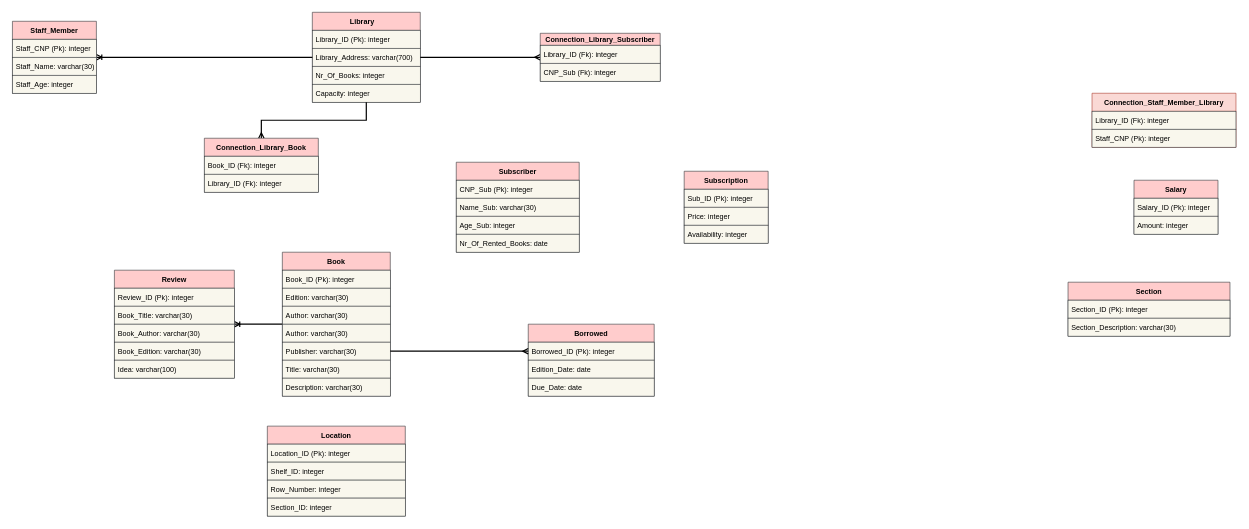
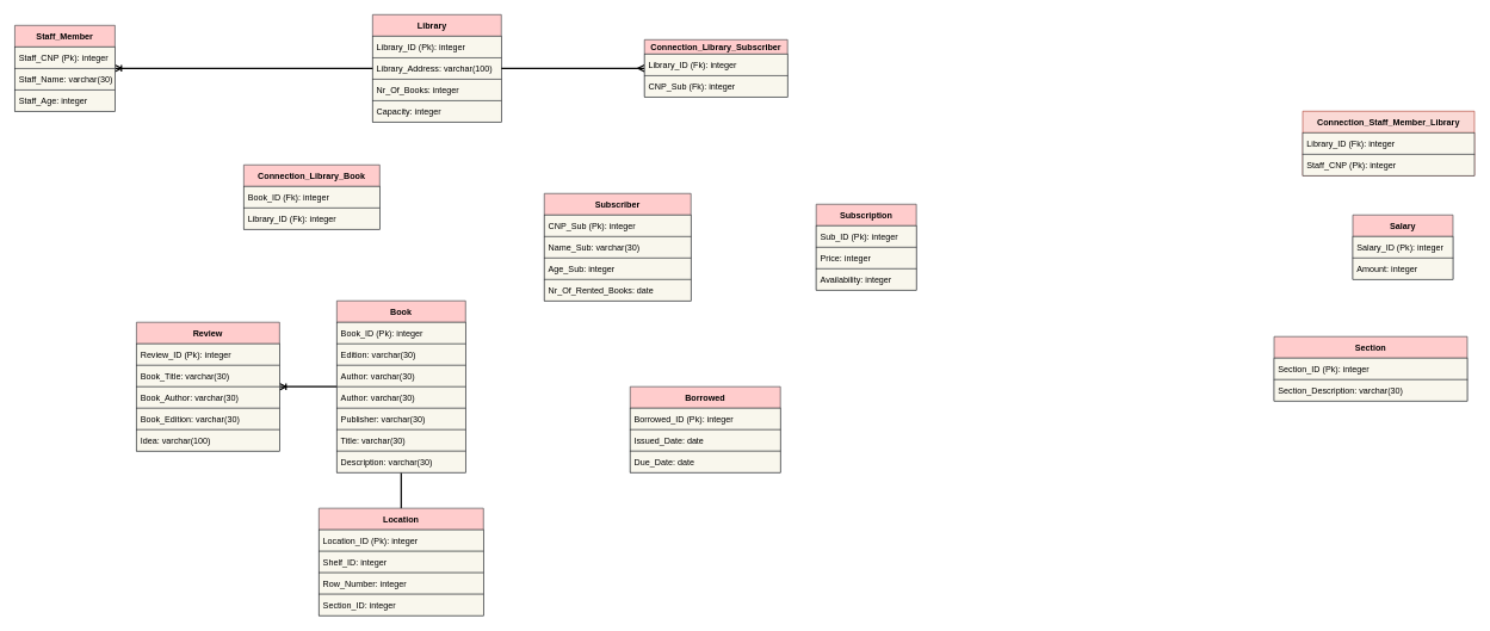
  <mxCell id="0" />
  <mxCell id="1" parent="0" />
  <mxCell id="2" value="Library    " style="swimlane;fontStyle=1;childLayout=stackLayout;horizontal=1;startSize=30;horizontalStack=0;resizeParent=1;resizeParentMax=0;resizeLast=0;collapsible=1;marginBottom=0;fillColor=#ffcccc;strokeColor=#36393d;" parent="1" vertex="1"><mxGeometry x="520" width="180" height="150" as="geometry" y="20" /></mxCell>
  <mxCell id="3" value="Library_ID (Pk): integer" style="text;strokeColor=#36393d;fillColor=#f9f7ed;align=left;verticalAlign=middle;spacingLeft=4;spacingRight=4;overflow=hidden;points=[[0,0.5],[1,0.5]];portConstraint=eastwest;rotatable=0;" parent="2" vertex="1"><mxGeometry y="30" width="180" height="30" as="geometry" /></mxCell>
- <mxCell id="4" value="Library_Address: varchar(700)" style="text;strokeColor=#36393d;fillColor=#f9f7ed;align=left;verticalAlign=middle;spacingLeft=4;spacingRight=4;overflow=hidden;points=[[0,0.5],[1,0.5]];portConstraint=eastwest;rotatable=0;" parent="2" vertex="1"><mxGeometry y="60" width="180" height="30" as="geometry" /></mxCell>
+ <mxCell id="4" value="Library_Address: varchar(100)" style="text;strokeColor=#36393d;fillColor=#f9f7ed;align=left;verticalAlign=middle;spacingLeft=4;spacingRight=4;overflow=hidden;points=[[0,0.5],[1,0.5]];portConstraint=eastwest;rotatable=0;" parent="2" vertex="1"><mxGeometry y="60" width="180" height="30" as="geometry" /></mxCell>
  <mxCell id="5" value="Nr_Of_Books: integer" style="text;strokeColor=#36393d;fillColor=#f9f7ed;align=left;verticalAlign=middle;spacingLeft=4;spacingRight=4;overflow=hidden;points=[[0,0.5],[1,0.5]];portConstraint=eastwest;rotatable=0;" parent="2" vertex="1"><mxGeometry y="90" width="180" height="30" as="geometry" /></mxCell>
  <mxCell id="6" value="Capacity: integer" style="text;strokeColor=#36393d;fillColor=#f9f7ed;align=left;verticalAlign=middle;spacingLeft=4;spacingRight=4;overflow=hidden;points=[[0,0.5],[1,0.5]];portConstraint=eastwest;rotatable=0;" parent="2" vertex="1"><mxGeometry y="120" width="180" height="30" as="geometry" /></mxCell>
  <mxCell id="7" value="Subscriber" style="swimlane;fontStyle=1;childLayout=stackLayout;horizontal=1;startSize=30;horizontalStack=0;resizeParent=1;resizeParentMax=0;resizeLast=0;collapsible=1;marginBottom=0;fillColor=#ffcccc;strokeColor=#36393d;" parent="1" vertex="1"><mxGeometry x="760" y="270" width="205" height="150" as="geometry" /></mxCell>
  <mxCell id="8" value="CNP_Sub (Pk): integer" style="text;strokeColor=#36393d;fillColor=#f9f7ed;align=left;verticalAlign=middle;spacingLeft=4;spacingRight=4;overflow=hidden;points=[[0,0.5],[1,0.5]];portConstraint=eastwest;rotatable=0;" parent="7" vertex="1"><mxGeometry y="30" width="205" height="30" as="geometry" /></mxCell>
  <mxCell id="9" value="Name_Sub: varchar(30)" style="text;strokeColor=#36393d;fillColor=#f9f7ed;align=left;verticalAlign=middle;spacingLeft=4;spacingRight=4;overflow=hidden;points=[[0,0.5],[1,0.5]];portConstraint=eastwest;rotatable=0;" parent="7" vertex="1"><mxGeometry y="60" width="205" height="30" as="geometry" /></mxCell>
  <mxCell id="10" value="Age_Sub: integer" style="text;strokeColor=#36393d;fillColor=#f9f7ed;align=left;verticalAlign=middle;spacingLeft=4;spacingRight=4;overflow=hidden;points=[[0,0.5],[1,0.5]];portConstraint=eastwest;rotatable=0;" parent="7" vertex="1"><mxGeometry y="90" width="205" height="30" as="geometry" /></mxCell>
  <mxCell id="11" value="Nr_Of_Rented_Books: date" style="text;strokeColor=#36393d;fillColor=#f9f7ed;align=left;verticalAlign=middle;spacingLeft=4;spacingRight=4;overflow=hidden;points=[[0,0.5],[1,0.5]];portConstraint=eastwest;rotatable=0;" parent="7" vertex="1"><mxGeometry y="120" width="205" height="30" as="geometry" /></mxCell>
  <mxCell id="12" value="Subscription" style="swimlane;fontStyle=1;childLayout=stackLayout;horizontal=1;startSize=30;horizontalStack=0;resizeParent=1;resizeParentMax=0;resizeLast=0;collapsible=1;marginBottom=0;fillColor=#ffcccc;strokeColor=#36393d;" parent="1" vertex="1"><mxGeometry x="1140" y="285" width="140" height="120" as="geometry" /></mxCell>
  <mxCell id="13" value="Sub_ID (Pk): integer" style="text;strokeColor=#36393d;fillColor=#f9f7ed;align=left;verticalAlign=middle;spacingLeft=4;spacingRight=4;overflow=hidden;points=[[0,0.5],[1,0.5]];portConstraint=eastwest;rotatable=0;" parent="12" vertex="1"><mxGeometry y="30" width="140" height="30" as="geometry" /></mxCell>
  <mxCell id="14" value="Price: integer" style="text;strokeColor=#36393d;fillColor=#f9f7ed;align=left;verticalAlign=middle;spacingLeft=4;spacingRight=4;overflow=hidden;points=[[0,0.5],[1,0.5]];portConstraint=eastwest;rotatable=0;" parent="12" vertex="1"><mxGeometry y="60" width="140" height="30" as="geometry" /></mxCell>
  <mxCell id="15" value="Availability: integer" style="text;strokeColor=#36393d;fillColor=#f9f7ed;align=left;verticalAlign=middle;spacingLeft=4;spacingRight=4;overflow=hidden;points=[[0,0.5],[1,0.5]];portConstraint=eastwest;rotatable=0;" parent="12" vertex="1"><mxGeometry y="90" width="140" height="30" as="geometry" /></mxCell>
+ <mxCell id="16" style="edgeStyle=orthogonalEdgeStyle;rounded=0;orthogonalLoop=1;jettySize=auto;html=1;startArrow=none;startFill=0;endArrow=none;endFill=0;strokeColor=default;strokeWidth=2;" parent="1" source="18" target="41" edge="1"><mxGeometry relative="1" as="geometry" /></mxCell>
  <mxCell id="17" style="edgeStyle=orthogonalEdgeStyle;rounded=0;orthogonalLoop=1;jettySize=auto;html=1;startArrow=none;startFill=0;endArrow=ERoneToMany;endFill=0;strokeColor=default;strokeWidth=2;" parent="1" source="18" target="35" edge="1"><mxGeometry relative="1" as="geometry"><Array as="points"><mxPoint x="360" y="585" /><mxPoint x="360" y="585" /></Array></mxGeometry></mxCell>
  <mxCell id="18" value="Book" style="swimlane;fontStyle=1;childLayout=stackLayout;horizontal=1;startSize=30;horizontalStack=0;resizeParent=1;resizeParentMax=0;resizeLast=0;collapsible=1;marginBottom=0;fillColor=#ffcccc;strokeColor=#36393d;" parent="1" vertex="1"><mxGeometry x="470" y="420" width="180" height="240" as="geometry" /></mxCell>
  <mxCell id="19" value="Book_ID (Pk): integer" style="text;strokeColor=#36393d;fillColor=#f9f7ed;align=left;verticalAlign=middle;spacingLeft=4;spacingRight=4;overflow=hidden;points=[[0,0.5],[1,0.5]];portConstraint=eastwest;rotatable=0;" parent="18" vertex="1"><mxGeometry y="30" width="180" height="30" as="geometry" /></mxCell>
  <mxCell id="20" value="Edition: varchar(30)" style="text;strokeColor=#36393d;fillColor=#f9f7ed;align=left;verticalAlign=middle;spacingLeft=4;spacingRight=4;overflow=hidden;points=[[0,0.5],[1,0.5]];portConstraint=eastwest;rotatable=0;" parent="18" vertex="1"><mxGeometry y="60" width="180" height="30" as="geometry" /></mxCell>
  <mxCell id="21" value="Author: varchar(30)" style="text;strokeColor=#36393d;fillColor=#f9f7ed;align=left;verticalAlign=middle;spacingLeft=4;spacingRight=4;overflow=hidden;points=[[0,0.5],[1,0.5]];portConstraint=eastwest;rotatable=0;" parent="18" vertex="1"><mxGeometry y="90" width="180" height="30" as="geometry" /></mxCell>
  <mxCell id="22" value="Author: varchar(30)" style="text;strokeColor=#36393d;fillColor=#f9f7ed;align=left;verticalAlign=middle;spacingLeft=4;spacingRight=4;overflow=hidden;points=[[0,0.5],[1,0.5]];portConstraint=eastwest;rotatable=0;" parent="18" vertex="1"><mxGeometry y="120" width="180" height="30" as="geometry" /></mxCell>
  <mxCell id="23" value="Publisher: varchar(30)" style="text;strokeColor=#36393d;fillColor=#f9f7ed;align=left;verticalAlign=middle;spacingLeft=4;spacingRight=4;overflow=hidden;points=[[0,0.5],[1,0.5]];portConstraint=eastwest;rotatable=0;" parent="18" vertex="1"><mxGeometry y="150" width="180" height="30" as="geometry" /></mxCell>
  <mxCell id="24" value="Title: varchar(30)" style="text;strokeColor=#36393d;fillColor=#f9f7ed;align=left;verticalAlign=middle;spacingLeft=4;spacingRight=4;overflow=hidden;points=[[0,0.5],[1,0.5]];portConstraint=eastwest;rotatable=0;" parent="18" vertex="1"><mxGeometry y="180" width="180" height="30" as="geometry" /></mxCell>
  <mxCell id="25" value="Description: varchar(30)" style="text;strokeColor=#36393d;fillColor=#f9f7ed;align=left;verticalAlign=middle;spacingLeft=4;spacingRight=4;overflow=hidden;points=[[0,0.5],[1,0.5]];portConstraint=eastwest;rotatable=0;" parent="18" vertex="1"><mxGeometry y="210" width="180" height="30" as="geometry" /></mxCell>
  <mxCell id="26" value="Borrowed" style="swimlane;fontStyle=1;childLayout=stackLayout;horizontal=1;startSize=30;horizontalStack=0;resizeParent=1;resizeParentMax=0;resizeLast=0;collapsible=1;marginBottom=0;fillColor=#ffcccc;strokeColor=#36393d;" parent="1" vertex="1"><mxGeometry x="880" y="540" width="210" height="120" as="geometry" /></mxCell>
  <mxCell id="27" value="Borrowed_ID (Pk): integer" style="text;strokeColor=#36393d;fillColor=#f9f7ed;align=left;verticalAlign=middle;spacingLeft=4;spacingRight=4;overflow=hidden;points=[[0,0.5],[1,0.5]];portConstraint=eastwest;rotatable=0;" parent="26" vertex="1"><mxGeometry y="30" width="210" height="30" as="geometry" /></mxCell>
- <mxCell id="28" value="Edition_Date: date" style="text;strokeColor=#36393d;fillColor=#f9f7ed;align=left;verticalAlign=middle;spacingLeft=4;spacingRight=4;overflow=hidden;points=[[0,0.5],[1,0.5]];portConstraint=eastwest;rotatable=0;" parent="26" vertex="1"><mxGeometry y="60" width="210" height="30" as="geometry" /></mxCell>
+ <mxCell id="28" value="Issued_Date: date" style="text;strokeColor=#36393d;fillColor=#f9f7ed;align=left;verticalAlign=middle;spacingLeft=4;spacingRight=4;overflow=hidden;points=[[0,0.5],[1,0.5]];portConstraint=eastwest;rotatable=0;" parent="26" vertex="1"><mxGeometry y="60" width="210" height="30" as="geometry" /></mxCell>
  <mxCell id="29" value="Due_Date: date" style="text;strokeColor=#36393d;fillColor=#f9f7ed;align=left;verticalAlign=middle;spacingLeft=4;spacingRight=4;overflow=hidden;points=[[0,0.5],[1,0.5]];portConstraint=eastwest;rotatable=0;" parent="26" vertex="1"><mxGeometry y="90" width="210" height="30" as="geometry" /></mxCell>
  <mxCell id="30" style="edgeStyle=orthogonalEdgeStyle;rounded=0;orthogonalLoop=1;jettySize=auto;html=1;startArrow=ERoneToMany;startFill=0;endArrow=none;endFill=0;strokeWidth=2;" parent="1" source="31" target="2" edge="1"><mxGeometry relative="1" as="geometry" /></mxCell>
  <mxCell id="31" value="Staff_Member" style="swimlane;fontStyle=1;childLayout=stackLayout;horizontal=1;startSize=30;horizontalStack=0;resizeParent=1;resizeParentMax=0;resizeLast=0;collapsible=1;marginBottom=0;fillColor=#ffcccc;strokeColor=#36393d;" parent="1" vertex="1"><mxGeometry x="20" y="35" width="140" height="120" as="geometry" /></mxCell>
  <mxCell id="32" value="Staff_CNP (Pk): integer" style="text;align=left;verticalAlign=middle;spacingLeft=4;spacingRight=4;overflow=hidden;points=[[0,0.5],[1,0.5]];portConstraint=eastwest;rotatable=0;fillColor=#f9f7ed;strokeColor=#36393d;" parent="31" vertex="1"><mxGeometry y="30" width="140" height="30" as="geometry" /></mxCell>
  <mxCell id="33" value="Staff_Name: varchar(30)" style="text;strokeColor=#36393d;fillColor=#f9f7ed;align=left;verticalAlign=middle;spacingLeft=4;spacingRight=4;overflow=hidden;points=[[0,0.5],[1,0.5]];portConstraint=eastwest;rotatable=0;" parent="31" vertex="1"><mxGeometry y="60" width="140" height="30" as="geometry" /></mxCell>
  <mxCell id="34" value="Staff_Age: integer" style="text;strokeColor=#36393d;fillColor=#f9f7ed;align=left;verticalAlign=middle;spacingLeft=4;spacingRight=4;overflow=hidden;points=[[0,0.5],[1,0.5]];portConstraint=eastwest;rotatable=0;" parent="31" vertex="1"><mxGeometry y="90" width="140" height="30" as="geometry" /></mxCell>
  <mxCell id="35" value="Review" style="swimlane;fontStyle=1;childLayout=stackLayout;horizontal=1;startSize=30;horizontalStack=0;resizeParent=1;resizeParentMax=0;resizeLast=0;collapsible=1;marginBottom=0;fillColor=#ffcccc;strokeColor=#36393d;" parent="1" vertex="1"><mxGeometry x="190" y="450" width="200" height="180" as="geometry" /></mxCell>
  <mxCell id="36" value="Review_ID (Pk): integer" style="text;strokeColor=#36393d;fillColor=#f9f7ed;align=left;verticalAlign=middle;spacingLeft=4;spacingRight=4;overflow=hidden;points=[[0,0.5],[1,0.5]];portConstraint=eastwest;rotatable=0;" parent="35" vertex="1"><mxGeometry y="30" width="200" height="30" as="geometry" /></mxCell>
  <mxCell id="37" value="Book_Title: varchar(30)" style="text;strokeColor=#36393d;fillColor=#f9f7ed;align=left;verticalAlign=middle;spacingLeft=4;spacingRight=4;overflow=hidden;points=[[0,0.5],[1,0.5]];portConstraint=eastwest;rotatable=0;" parent="35" vertex="1"><mxGeometry y="60" width="200" height="30" as="geometry" /></mxCell>
  <mxCell id="38" value="Book_Author: varchar(30)" style="text;strokeColor=#36393d;fillColor=#f9f7ed;align=left;verticalAlign=middle;spacingLeft=4;spacingRight=4;overflow=hidden;points=[[0,0.5],[1,0.5]];portConstraint=eastwest;rotatable=0;" parent="35" vertex="1"><mxGeometry y="90" width="200" height="30" as="geometry" /></mxCell>
  <mxCell id="39" value="Book_Edition: varchar(30)" style="text;strokeColor=#36393d;fillColor=#f9f7ed;align=left;verticalAlign=middle;spacingLeft=4;spacingRight=4;overflow=hidden;points=[[0,0.5],[1,0.5]];portConstraint=eastwest;rotatable=0;" parent="35" vertex="1"><mxGeometry y="120" width="200" height="30" as="geometry" /></mxCell>
  <mxCell id="40" value="Idea: varchar(100)" style="text;strokeColor=#36393d;fillColor=#f9f7ed;align=left;verticalAlign=middle;spacingLeft=4;spacingRight=4;overflow=hidden;points=[[0,0.5],[1,0.5]];portConstraint=eastwest;rotatable=0;" parent="35" vertex="1"><mxGeometry y="150" width="200" height="30" as="geometry" /></mxCell>
  <mxCell id="41" value="Location" style="swimlane;fontStyle=1;childLayout=stackLayout;horizontal=1;startSize=30;horizontalStack=0;resizeParent=1;resizeParentMax=0;resizeLast=0;collapsible=1;marginBottom=0;fillColor=#ffcccc;strokeColor=#36393d;" parent="1" vertex="1"><mxGeometry x="445" y="710" width="230" height="150" as="geometry" /></mxCell>
  <mxCell id="42" value="Location_ID (Pk): integer" style="text;strokeColor=#36393d;fillColor=#f9f7ed;align=left;verticalAlign=middle;spacingLeft=4;spacingRight=4;overflow=hidden;points=[[0,0.5],[1,0.5]];portConstraint=eastwest;rotatable=0;" parent="41" vertex="1"><mxGeometry y="30" width="230" height="30" as="geometry" /></mxCell>
  <mxCell id="43" value="Shelf_ID: integer   " style="text;strokeColor=#36393d;fillColor=#f9f7ed;align=left;verticalAlign=middle;spacingLeft=4;spacingRight=4;overflow=hidden;points=[[0,0.5],[1,0.5]];portConstraint=eastwest;rotatable=0;" parent="41" vertex="1"><mxGeometry y="60" width="230" height="30" as="geometry" /></mxCell>
  <mxCell id="44" value="Row_Number: integer" style="text;strokeColor=#36393d;fillColor=#f9f7ed;align=left;verticalAlign=middle;spacingLeft=4;spacingRight=4;overflow=hidden;points=[[0,0.5],[1,0.5]];portConstraint=eastwest;rotatable=0;" parent="41" vertex="1"><mxGeometry y="90" width="230" height="30" as="geometry" /></mxCell>
  <mxCell id="45" value="Section_ID: integer" style="text;strokeColor=#36393d;fillColor=#f9f7ed;align=left;verticalAlign=middle;spacingLeft=4;spacingRight=4;overflow=hidden;points=[[0,0.5],[1,0.5]];portConstraint=eastwest;rotatable=0;" parent="41" vertex="1"><mxGeometry y="120" width="230" height="30" as="geometry" /></mxCell>
  <mxCell id="46" value="Section" style="swimlane;fontStyle=1;childLayout=stackLayout;horizontal=1;startSize=30;horizontalStack=0;resizeParent=1;resizeParentMax=0;resizeLast=0;collapsible=1;marginBottom=0;fillColor=#ffcccc;strokeColor=#36393d;" parent="1" vertex="1"><mxGeometry x="1780" y="470" width="270" height="90" as="geometry" /></mxCell>
  <mxCell id="47" value="Section_ID (Pk): integer" style="text;strokeColor=#36393d;fillColor=#f9f7ed;align=left;verticalAlign=middle;spacingLeft=4;spacingRight=4;overflow=hidden;points=[[0,0.5],[1,0.5]];portConstraint=eastwest;rotatable=0;" parent="46" vertex="1"><mxGeometry y="30" width="270" height="30" as="geometry" /></mxCell>
  <mxCell id="48" value="Section_Description: varchar(30)" style="text;strokeColor=#36393d;fillColor=#f9f7ed;align=left;verticalAlign=middle;spacingLeft=4;spacingRight=4;overflow=hidden;points=[[0,0.5],[1,0.5]];portConstraint=eastwest;rotatable=0;" parent="46" vertex="1"><mxGeometry y="60" width="270" height="30" as="geometry" /></mxCell>
  <mxCell id="49" value="Salary" style="swimlane;fontStyle=1;childLayout=stackLayout;horizontal=1;startSize=30;horizontalStack=0;resizeParent=1;resizeParentMax=0;resizeLast=0;collapsible=1;marginBottom=0;fillColor=#ffcccc;strokeColor=#36393d;" parent="1" vertex="1"><mxGeometry x="1890" y="300" width="140" height="90" as="geometry" /></mxCell>
  <mxCell id="50" value="Salary_ID (Pk): integer" style="text;strokeColor=#36393d;fillColor=#f9f7ed;align=left;verticalAlign=middle;spacingLeft=4;spacingRight=4;overflow=hidden;points=[[0,0.5],[1,0.5]];portConstraint=eastwest;rotatable=0;" parent="49" vertex="1"><mxGeometry y="30" width="140" height="30" as="geometry" /></mxCell>
  <mxCell id="51" value="Amount: integer" style="text;strokeColor=#36393d;fillColor=#f9f7ed;align=left;verticalAlign=middle;spacingLeft=4;spacingRight=4;overflow=hidden;points=[[0,0.5],[1,0.5]];portConstraint=eastwest;rotatable=0;" parent="49" vertex="1"><mxGeometry y="60" width="140" height="30" as="geometry" /></mxCell>
- <mxCell id="52" style="edgeStyle=orthogonalEdgeStyle;rounded=0;orthogonalLoop=1;jettySize=auto;html=1;startArrow=ERmany;startFill=0;endArrow=none;endFill=0;strokeColor=default;strokeWidth=2;" parent="1" source="53" target="2" edge="1"><mxGeometry relative="1" as="geometry" /></mxCell>
  <mxCell id="53" value="Connection_Library_Book" style="swimlane;fontStyle=1;childLayout=stackLayout;horizontal=1;startSize=30;horizontalStack=0;resizeParent=1;resizeParentMax=0;resizeLast=0;collapsible=1;marginBottom=0;fillColor=#ffcccc;strokeColor=#36393d;" parent="1" vertex="1"><mxGeometry x="340" y="230" width="190" height="90" as="geometry" /></mxCell>
  <mxCell id="54" value="Book_ID (Fk): integer" style="text;strokeColor=#36393d;fillColor=#f9f7ed;align=left;verticalAlign=middle;spacingLeft=4;spacingRight=4;overflow=hidden;points=[[0,0.5],[1,0.5]];portConstraint=eastwest;rotatable=0;" parent="53" vertex="1"><mxGeometry y="30" width="190" height="30" as="geometry" /></mxCell>
  <mxCell id="55" value="Library_ID (Fk): integer" style="text;strokeColor=#36393d;fillColor=#f9f7ed;align=left;verticalAlign=middle;spacingLeft=4;spacingRight=4;overflow=hidden;points=[[0,0.5],[1,0.5]];portConstraint=eastwest;rotatable=0;" parent="53" vertex="1"><mxGeometry y="60" width="190" height="30" as="geometry" /></mxCell>
- <mxCell id="56" style="edgeStyle=orthogonalEdgeStyle;rounded=0;orthogonalLoop=1;jettySize=auto;html=1;startArrow=ERmany;startFill=0;endArrow=none;endFill=0;strokeWidth=2;" parent="1" source="27" target="23" edge="1"><mxGeometry relative="1" as="geometry" /></mxCell>
  <mxCell id="57" style="edgeStyle=orthogonalEdgeStyle;rounded=0;orthogonalLoop=1;jettySize=auto;html=1;startArrow=ERmany;startFill=0;endArrow=none;endFill=0;strokeWidth=2;" parent="1" source="58" target="2" edge="1"><mxGeometry relative="1" as="geometry" /></mxCell>
  <mxCell id="58" value="Connection_Library_Subscriber" style="swimlane;fontStyle=1;childLayout=stackLayout;horizontal=1;startSize=20;horizontalStack=0;resizeParent=1;resizeParentMax=0;resizeLast=0;collapsible=1;marginBottom=0;fillColor=#ffcccc;strokeColor=#36393d;" parent="1" vertex="1"><mxGeometry x="900" y="55" width="200" height="80" as="geometry" /></mxCell>
  <mxCell id="59" value="Library_ID (Fk): integer" style="text;strokeColor=#36393d;fillColor=#f9f7ed;align=left;verticalAlign=middle;spacingLeft=4;spacingRight=4;overflow=hidden;points=[[0,0.5],[1,0.5]];portConstraint=eastwest;rotatable=0;" parent="58" vertex="1"><mxGeometry y="20" width="200" height="30" as="geometry" /></mxCell>
  <mxCell id="60" value="CNP_Sub (Fk): integer" style="text;strokeColor=#36393d;fillColor=#f9f7ed;align=left;verticalAlign=middle;spacingLeft=4;spacingRight=4;overflow=hidden;points=[[0,0.5],[1,0.5]];portConstraint=eastwest;rotatable=0;" parent="58" vertex="1"><mxGeometry y="50" width="200" height="30" as="geometry" /></mxCell>
  <mxCell id="61" value="Connection_Staff_Member_Library" style="swimlane;fontStyle=1;childLayout=stackLayout;horizontal=1;startSize=30;horizontalStack=0;resizeParent=1;resizeParentMax=0;resizeLast=0;collapsible=1;marginBottom=0;fillColor=#fad9d5;strokeColor=#ae4132;" parent="1" vertex="1"><mxGeometry x="1820" y="155" width="240" height="90" as="geometry" /></mxCell>
  <mxCell id="62" value="Library_ID (Fk): integer" style="text;strokeColor=#36393d;fillColor=#f9f7ed;align=left;verticalAlign=middle;spacingLeft=4;spacingRight=4;overflow=hidden;points=[[0,0.5],[1,0.5]];portConstraint=eastwest;rotatable=0;" parent="61" vertex="1"><mxGeometry y="30" width="240" height="30" as="geometry" /></mxCell>
  <mxCell id="63" value="Staff_CNP (Pk): integer" style="text;strokeColor=#36393d;fillColor=#f9f7ed;align=left;verticalAlign=middle;spacingLeft=4;spacingRight=4;overflow=hidden;points=[[0,0.5],[1,0.5]];portConstraint=eastwest;rotatable=0;" parent="61" vertex="1"><mxGeometry y="60" width="240" height="30" as="geometry" /></mxCell>
